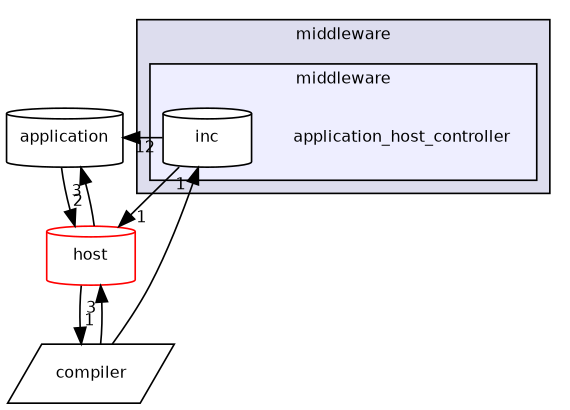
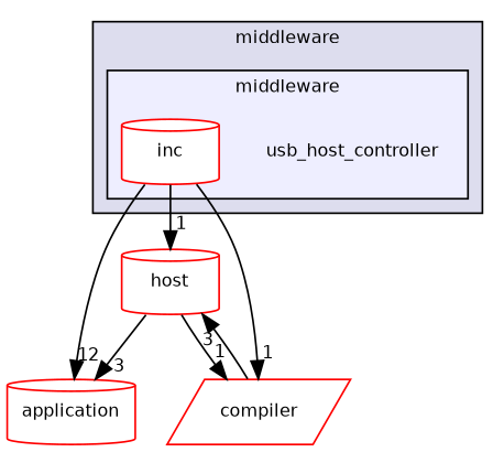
  digraph {
    compound=true
    node [fontname=Helvetica fontsize=10 shape=cylinder color=red fillcolor=white style=filled]
    edge [headlabel=1 labeldistance=1.5 labelfontname=Helvetica labelfontsize=10]
-   n1 [label=application_host_controller shape=plaintext color="" fillcolor="" style=""]
-   n2 [color=black label=inc]
-   n3 [color=black label=application]
-   n4 [color=black label=compiler shape=parallelogram]
+   n1 [label=usb_host_controller shape=plaintext color="" fillcolor="" style=""]
+   n2 [label=inc]
+   n3 [label=application]
+   n4 [label=compiler shape=parallelogram]
    n5 [label=host]
    subgraph cluster_1 {
      bgcolor="#ddddee"
      fontname=Helvetica
      fontsize=10
      label=middleware
      pencolor=black
      subgraph cluster_2 {
        bgcolor="#eeeeff"
        fontname=Helvetica
        fontsize=10
        label=middleware
        pencolor=black
        n1
        n2
      }
    }
    n2 -> n3 [headlabel=12]
-   n4 -> n2
+   n2 -> n4
    n2 -> n5
-   n3 -> n5 [headlabel=2]
    n4 -> n5 [headlabel=3]
    n5 -> n3 [headlabel=3]
    n5 -> n4
  }
